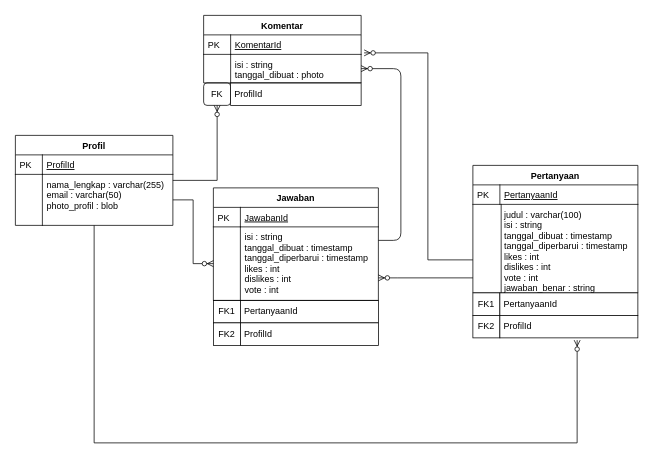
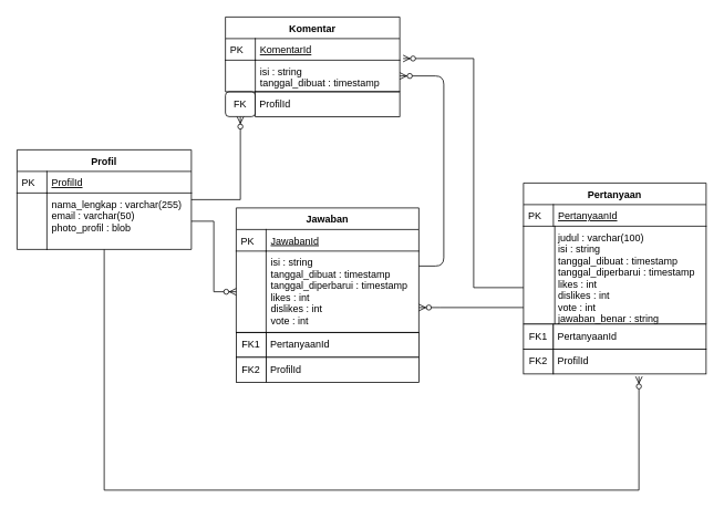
  <mxCell id="0" />
  <mxCell id="1" parent="0" />
  <mxCell id="2" value="FK" style="whiteSpace=wrap;html=1;rounded=1;" vertex="1" parent="1"><mxGeometry x="271" y="110" width="36" height="30" as="geometry" /></mxCell>
  <mxCell id="3" value="&amp;nbsp;ProfilId" style="rounded=0;whiteSpace=wrap;html=1;align=left;" vertex="1" parent="1"><mxGeometry x="307" y="110" width="174" height="30" as="geometry" /></mxCell>
  <mxCell id="4" value="Komentar" style="swimlane;fontStyle=1;childLayout=stackLayout;horizontal=1;startSize=26;horizontalStack=0;resizeParent=1;resizeLast=0;collapsible=1;marginBottom=0;rounded=0;shadow=0;strokeWidth=1;" vertex="1" parent="1"><mxGeometry x="271" y="20" width="210" height="90" as="geometry"><mxRectangle x="20" y="80" width="160" height="26" as="alternateBounds" /></mxGeometry></mxCell>
  <mxCell id="5" value="KomentarId" style="shape=partialRectangle;top=0;left=0;right=0;bottom=1;align=left;verticalAlign=top;fillColor=none;spacingLeft=40;spacingRight=4;overflow=hidden;rotatable=0;points=[[0,0.5],[1,0.5]];portConstraint=eastwest;dropTarget=0;rounded=0;shadow=0;strokeWidth=1;fontStyle=4" vertex="1" parent="4"><mxGeometry y="26" width="210" height="26" as="geometry" /></mxCell>
  <mxCell id="6" value="PK" style="shape=partialRectangle;top=0;left=0;bottom=0;fillColor=none;align=left;verticalAlign=top;spacingLeft=4;spacingRight=4;overflow=hidden;rotatable=0;points=[];portConstraint=eastwest;part=1;" vertex="1" connectable="0" parent="5"><mxGeometry width="36" height="26" as="geometry" /></mxCell>
- <mxCell id="7" value="isi : string&#10;tanggal_dibuat : photo" style="shape=partialRectangle;top=0;left=0;right=0;bottom=0;align=left;verticalAlign=top;fillColor=none;spacingLeft=40;spacingRight=4;overflow=hidden;rotatable=0;points=[[0,0.5],[1,0.5]];portConstraint=eastwest;dropTarget=0;rounded=0;shadow=0;strokeWidth=1;" vertex="1" parent="4"><mxGeometry y="52" width="210" height="38" as="geometry" /></mxCell>
+ <mxCell id="7" value="isi : string&#10;tanggal_dibuat : timestamp" style="shape=partialRectangle;top=0;left=0;right=0;bottom=0;align=left;verticalAlign=top;fillColor=none;spacingLeft=40;spacingRight=4;overflow=hidden;rotatable=0;points=[[0,0.5],[1,0.5]];portConstraint=eastwest;dropTarget=0;rounded=0;shadow=0;strokeWidth=1;" vertex="1" parent="4"><mxGeometry y="52" width="210" height="38" as="geometry" /></mxCell>
  <mxCell id="8" value="" style="shape=partialRectangle;top=0;left=0;bottom=0;fillColor=none;align=left;verticalAlign=top;spacingLeft=4;spacingRight=4;overflow=hidden;rotatable=0;points=[];portConstraint=eastwest;part=1;" vertex="1" connectable="0" parent="7"><mxGeometry width="36" height="38" as="geometry" /></mxCell>
  <mxCell id="9" value="FK1" style="whiteSpace=wrap;html=1;" vertex="1" parent="1"><mxGeometry x="284" y="400" width="36" height="30" as="geometry" /></mxCell>
  <mxCell id="10" value="&amp;nbsp;PertanyaanId" style="rounded=0;whiteSpace=wrap;html=1;align=left;" vertex="1" parent="1"><mxGeometry x="320" y="400" width="184" height="30" as="geometry" /></mxCell>
  <mxCell id="11" value="Jawaban" style="swimlane;fontStyle=1;childLayout=stackLayout;horizontal=1;startSize=26;horizontalStack=0;resizeParent=1;resizeLast=0;collapsible=1;marginBottom=0;rounded=0;shadow=0;strokeWidth=1;" vertex="1" parent="1"><mxGeometry x="284" y="250" width="220" height="150" as="geometry"><mxRectangle x="20" y="80" width="160" height="26" as="alternateBounds" /></mxGeometry></mxCell>
  <mxCell id="12" value="JawabanId" style="shape=partialRectangle;top=0;left=0;right=0;bottom=1;align=left;verticalAlign=top;fillColor=none;spacingLeft=40;spacingRight=4;overflow=hidden;rotatable=0;points=[[0,0.5],[1,0.5]];portConstraint=eastwest;dropTarget=0;rounded=0;shadow=0;strokeWidth=1;fontStyle=4" vertex="1" parent="11"><mxGeometry y="26" width="220" height="26" as="geometry" /></mxCell>
  <mxCell id="13" value="PK" style="shape=partialRectangle;top=0;left=0;bottom=0;fillColor=none;align=left;verticalAlign=top;spacingLeft=4;spacingRight=4;overflow=hidden;rotatable=0;points=[];portConstraint=eastwest;part=1;" vertex="1" connectable="0" parent="12"><mxGeometry width="36" height="26" as="geometry" /></mxCell>
  <mxCell id="14" value="isi : string&#10;tanggal_dibuat : timestamp&#10;tanggal_diperbarui : timestamp&#10;likes : int&#10;dislikes : int&#10;vote : int" style="shape=partialRectangle;top=0;left=0;right=0;bottom=0;align=left;verticalAlign=top;fillColor=none;spacingLeft=40;spacingRight=4;overflow=hidden;rotatable=0;points=[[0,0.5],[1,0.5]];portConstraint=eastwest;dropTarget=0;rounded=0;shadow=0;strokeWidth=1;" vertex="1" parent="11"><mxGeometry y="52" width="220" height="98" as="geometry" /></mxCell>
  <mxCell id="15" value="" style="shape=partialRectangle;top=0;left=0;bottom=0;fillColor=none;align=left;verticalAlign=top;spacingLeft=4;spacingRight=4;overflow=hidden;rotatable=0;points=[];portConstraint=eastwest;part=1;" vertex="1" connectable="0" parent="14"><mxGeometry width="36" height="98.0" as="geometry" /></mxCell>
  <mxCell id="16" value="" style="edgeStyle=entityRelationEdgeStyle;fontSize=12;html=1;endArrow=ERzeroToMany;endFill=1;" edge="1" parent="1" target="7"><mxGeometry width="100" height="100" relative="1" as="geometry"><mxPoint x="504" y="320" as="sourcePoint" /><mxPoint x="604" y="220" as="targetPoint" /></mxGeometry></mxCell>
  <mxCell id="17" value="Pertanyaan" style="swimlane;fontStyle=1;childLayout=stackLayout;horizontal=1;startSize=26;horizontalStack=0;resizeParent=1;resizeLast=0;collapsible=1;marginBottom=0;rounded=0;shadow=0;strokeWidth=1;" vertex="1" parent="1"><mxGeometry x="630" y="220" width="220" height="170" as="geometry"><mxRectangle x="20" y="80" width="160" height="26" as="alternateBounds" /></mxGeometry></mxCell>
  <mxCell id="18" value="PertanyaanId" style="shape=partialRectangle;top=0;left=0;right=0;bottom=1;align=left;verticalAlign=top;fillColor=none;spacingLeft=40;spacingRight=4;overflow=hidden;rotatable=0;points=[[0,0.5],[1,0.5]];portConstraint=eastwest;dropTarget=0;rounded=0;shadow=0;strokeWidth=1;fontStyle=4" vertex="1" parent="17"><mxGeometry y="26" width="220" height="26" as="geometry" /></mxCell>
  <mxCell id="19" value="PK" style="shape=partialRectangle;top=0;left=0;bottom=0;fillColor=none;align=left;verticalAlign=top;spacingLeft=4;spacingRight=4;overflow=hidden;rotatable=0;points=[];portConstraint=eastwest;part=1;" vertex="1" connectable="0" parent="18"><mxGeometry width="36" height="26" as="geometry" /></mxCell>
  <mxCell id="20" value="judul : varchar(100)&#10;isi : string&#10;tanggal_dibuat : timestamp&#10;tanggal_diperbarui : timestamp&#10;likes : int&#10;dislikes : int&#10;vote : int&#10;jawaban_benar : string" style="shape=partialRectangle;top=0;left=0;right=0;bottom=0;align=left;verticalAlign=top;fillColor=none;spacingLeft=40;spacingRight=4;overflow=hidden;rotatable=0;points=[[0,0.5],[1,0.5]];portConstraint=eastwest;dropTarget=0;rounded=0;shadow=0;strokeWidth=1;" vertex="1" parent="17"><mxGeometry y="52" width="220" height="118" as="geometry" /></mxCell>
  <mxCell id="21" value="" style="shape=partialRectangle;top=0;left=0;bottom=0;fillColor=none;align=left;verticalAlign=top;spacingLeft=4;spacingRight=4;overflow=hidden;rotatable=0;points=[];portConstraint=eastwest;part=1;" vertex="1" connectable="0" parent="20"><mxGeometry width="37.714" height="118" as="geometry" /></mxCell>
  <mxCell id="22" style="edgeStyle=orthogonalEdgeStyle;rounded=0;orthogonalLoop=1;jettySize=auto;html=1;entryX=1.019;entryY=0.923;entryDx=0;entryDy=0;entryPerimeter=0;endArrow=ERzeroToMany;endFill=1;" edge="1" parent="1" source="20" target="5"><mxGeometry relative="1" as="geometry"><Array as="points"><mxPoint x="570" y="346" /><mxPoint x="570" y="70" /></Array></mxGeometry></mxCell>
  <mxCell id="23" style="edgeStyle=orthogonalEdgeStyle;rounded=0;orthogonalLoop=1;jettySize=auto;html=1;endArrow=ERzeroToMany;endFill=1;" edge="1" parent="1" source="20" target="14"><mxGeometry relative="1" as="geometry"><Array as="points"><mxPoint x="530" y="370" /><mxPoint x="530" y="370" /></Array></mxGeometry></mxCell>
  <mxCell id="24" style="edgeStyle=orthogonalEdgeStyle;rounded=0;orthogonalLoop=1;jettySize=auto;html=1;endArrow=ERzeroToMany;endFill=1;" edge="1" parent="1" source="26" target="2"><mxGeometry relative="1" as="geometry" /></mxCell>
  <mxCell id="25" style="edgeStyle=orthogonalEdgeStyle;rounded=0;orthogonalLoop=1;jettySize=auto;html=1;entryX=0.56;entryY=1.1;entryDx=0;entryDy=0;entryPerimeter=0;endArrow=ERzeroToMany;endFill=1;" edge="1" parent="1" source="26" target="36"><mxGeometry relative="1" as="geometry"><Array as="points"><mxPoint x="125" y="590" /><mxPoint x="769" y="590" /></Array></mxGeometry></mxCell>
  <mxCell id="26" value="Profil" style="swimlane;fontStyle=1;childLayout=stackLayout;horizontal=1;startSize=26;horizontalStack=0;resizeParent=1;resizeLast=0;collapsible=1;marginBottom=0;rounded=0;shadow=0;strokeWidth=1;" vertex="1" parent="1"><mxGeometry x="20" y="180" width="210" height="120" as="geometry"><mxRectangle x="20" y="80" width="160" height="26" as="alternateBounds" /></mxGeometry></mxCell>
  <mxCell id="27" value="ProfilId" style="shape=partialRectangle;top=0;left=0;right=0;bottom=1;align=left;verticalAlign=top;fillColor=none;spacingLeft=40;spacingRight=4;overflow=hidden;rotatable=0;points=[[0,0.5],[1,0.5]];portConstraint=eastwest;dropTarget=0;rounded=0;shadow=0;strokeWidth=1;fontStyle=4" vertex="1" parent="26"><mxGeometry y="26" width="210" height="26" as="geometry" /></mxCell>
  <mxCell id="28" value="PK" style="shape=partialRectangle;top=0;left=0;bottom=0;fillColor=none;align=left;verticalAlign=top;spacingLeft=4;spacingRight=4;overflow=hidden;rotatable=0;points=[];portConstraint=eastwest;part=1;" vertex="1" connectable="0" parent="27"><mxGeometry width="36" height="26" as="geometry" /></mxCell>
  <mxCell id="29" value="nama_lengkap : varchar(255)&#10;email : varchar(50)&#10;photo_profil : blob&#10;" style="shape=partialRectangle;top=0;left=0;right=0;bottom=0;align=left;verticalAlign=top;fillColor=none;spacingLeft=40;spacingRight=4;overflow=hidden;rotatable=0;points=[[0,0.5],[1,0.5]];portConstraint=eastwest;dropTarget=0;rounded=0;shadow=0;strokeWidth=1;" vertex="1" parent="26"><mxGeometry y="52" width="210" height="68" as="geometry" /></mxCell>
  <mxCell id="30" value="" style="shape=partialRectangle;top=0;left=0;bottom=0;fillColor=none;align=left;verticalAlign=top;spacingLeft=4;spacingRight=4;overflow=hidden;rotatable=0;points=[];portConstraint=eastwest;part=1;" vertex="1" connectable="0" parent="29"><mxGeometry width="36" height="68" as="geometry" /></mxCell>
  <mxCell id="31" value="FK2" style="whiteSpace=wrap;html=1;" vertex="1" parent="1"><mxGeometry x="284" y="430" width="36" height="30" as="geometry" /></mxCell>
  <mxCell id="32" value="&amp;nbsp;ProfilId" style="rounded=0;whiteSpace=wrap;html=1;align=left;" vertex="1" parent="1"><mxGeometry x="320" y="430" width="184" height="30" as="geometry" /></mxCell>
  <mxCell id="33" value="FK1" style="whiteSpace=wrap;html=1;" vertex="1" parent="1"><mxGeometry x="630" y="390" width="36" height="30" as="geometry" /></mxCell>
  <mxCell id="34" value="&amp;nbsp;PertanyaanId" style="rounded=0;whiteSpace=wrap;html=1;align=left;" vertex="1" parent="1"><mxGeometry x="666" y="390" width="184" height="30" as="geometry" /></mxCell>
  <mxCell id="35" value="FK2" style="whiteSpace=wrap;html=1;" vertex="1" parent="1"><mxGeometry x="630" y="420" width="36" height="30" as="geometry" /></mxCell>
  <mxCell id="36" value="&amp;nbsp;ProfilId" style="rounded=0;whiteSpace=wrap;html=1;align=left;" vertex="1" parent="1"><mxGeometry x="666" y="420" width="184" height="30" as="geometry" /></mxCell>
  <mxCell id="37" style="edgeStyle=orthogonalEdgeStyle;rounded=0;orthogonalLoop=1;jettySize=auto;html=1;endArrow=ERzeroToMany;endFill=1;" edge="1" parent="1" source="29" target="14"><mxGeometry relative="1" as="geometry" /></mxCell>
